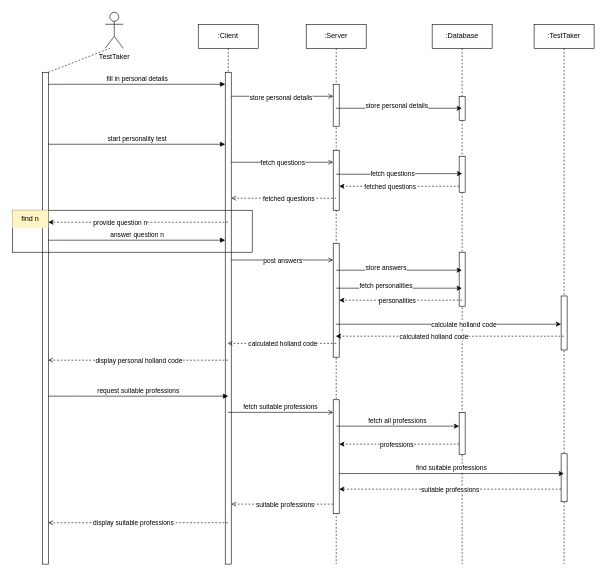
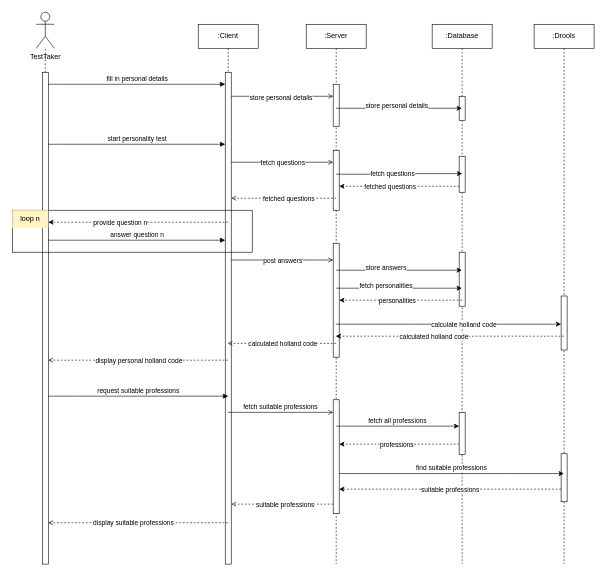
  <mxCell id="0" />
  <mxCell id="1" parent="0" />
  <mxCell id="2" value=":Client" style="shape=umlLifeline;perimeter=lifelinePerimeter;whiteSpace=wrap;html=1;container=0;dropTarget=0;collapsible=0;recursiveResize=0;outlineConnect=0;portConstraint=eastwest;newEdgeStyle={&quot;edgeStyle&quot;:&quot;elbowEdgeStyle&quot;,&quot;elbow&quot;:&quot;vertical&quot;,&quot;curved&quot;:0,&quot;rounded&quot;:0};" parent="1" vertex="1"><mxGeometry x="330" y="40" width="100" height="900" as="geometry" /></mxCell>
  <mxCell id="3" value="" style="html=1;points=[];perimeter=orthogonalPerimeter;outlineConnect=0;targetShapes=umlLifeline;portConstraint=eastwest;newEdgeStyle={&quot;edgeStyle&quot;:&quot;elbowEdgeStyle&quot;,&quot;elbow&quot;:&quot;vertical&quot;,&quot;curved&quot;:0,&quot;rounded&quot;:0};" parent="2" vertex="1"><mxGeometry x="45" y="80" width="10" height="820" as="geometry" /></mxCell>
  <mxCell id="4" value="fill in personal details" style="html=1;verticalAlign=bottom;endArrow=block;edgeStyle=elbowEdgeStyle;elbow=vertical;curved=0;rounded=0;" parent="1" source="6" target="3" edge="1"><mxGeometry relative="1" as="geometry"><mxPoint x="105" y="120" as="sourcePoint" /><Array as="points"><mxPoint x="100" y="140" /><mxPoint x="170" y="120" /></Array></mxGeometry></mxCell>
- <mxCell id="5" value="TestTaker" style="shape=umlActor;verticalLabelPosition=bottom;verticalAlign=top;html=1;outlineConnect=0;" vertex="1" parent="1"><mxGeometry x="175" y="20" width="30" height="60" as="geometry" /></mxCell>
+ <mxCell id="5" value="TestTaker" style="shape=umlActor;verticalLabelPosition=bottom;verticalAlign=top;html=1;outlineConnect=0;" vertex="1" parent="1"><mxGeometry x="60" y="20" width="30" height="60" as="geometry" /></mxCell>
  <mxCell id="6" value="" style="html=1;points=[];perimeter=orthogonalPerimeter;outlineConnect=0;targetShapes=umlLifeline;portConstraint=eastwest;newEdgeStyle={&quot;edgeStyle&quot;:&quot;elbowEdgeStyle&quot;,&quot;elbow&quot;:&quot;vertical&quot;,&quot;curved&quot;:0,&quot;rounded&quot;:0};" vertex="1" parent="1"><mxGeometry x="70" y="120" width="10" height="820" as="geometry" /></mxCell>
  <mxCell id="7" value="" style="endArrow=none;dashed=1;html=1;rounded=0;" edge="1" parent="1" source="6" target="5"><mxGeometry width="50" height="50" relative="1" as="geometry"><mxPoint x="390" y="270" as="sourcePoint" /><mxPoint x="440" y="220" as="targetPoint" /></mxGeometry></mxCell>
  <mxCell id="8" value=":Server" style="shape=umlLifeline;perimeter=lifelinePerimeter;whiteSpace=wrap;html=1;container=0;dropTarget=0;collapsible=0;recursiveResize=0;outlineConnect=0;portConstraint=eastwest;newEdgeStyle={&quot;edgeStyle&quot;:&quot;elbowEdgeStyle&quot;,&quot;elbow&quot;:&quot;vertical&quot;,&quot;curved&quot;:0,&quot;rounded&quot;:0};" vertex="1" parent="1"><mxGeometry x="510" y="40" width="100" height="900" as="geometry" /></mxCell>
  <mxCell id="9" value="" style="html=1;points=[];perimeter=orthogonalPerimeter;outlineConnect=0;targetShapes=umlLifeline;portConstraint=eastwest;newEdgeStyle={&quot;edgeStyle&quot;:&quot;elbowEdgeStyle&quot;,&quot;elbow&quot;:&quot;vertical&quot;,&quot;curved&quot;:0,&quot;rounded&quot;:0};" vertex="1" parent="8"><mxGeometry x="45" y="100" width="10" height="70" as="geometry" /></mxCell>
  <mxCell id="10" value="" style="html=1;points=[];perimeter=orthogonalPerimeter;outlineConnect=0;targetShapes=umlLifeline;portConstraint=eastwest;newEdgeStyle={&quot;edgeStyle&quot;:&quot;elbowEdgeStyle&quot;,&quot;elbow&quot;:&quot;vertical&quot;,&quot;curved&quot;:0,&quot;rounded&quot;:0};" vertex="1" parent="8"><mxGeometry x="45" y="210" width="10" height="100" as="geometry" /></mxCell>
  <mxCell id="11" value="" style="html=1;points=[];perimeter=orthogonalPerimeter;outlineConnect=0;targetShapes=umlLifeline;portConstraint=eastwest;newEdgeStyle={&quot;edgeStyle&quot;:&quot;elbowEdgeStyle&quot;,&quot;elbow&quot;:&quot;vertical&quot;,&quot;curved&quot;:0,&quot;rounded&quot;:0};" vertex="1" parent="8"><mxGeometry x="45" y="365" width="10" height="190" as="geometry" /></mxCell>
  <mxCell id="12" value="" style="html=1;points=[];perimeter=orthogonalPerimeter;outlineConnect=0;targetShapes=umlLifeline;portConstraint=eastwest;newEdgeStyle={&quot;edgeStyle&quot;:&quot;elbowEdgeStyle&quot;,&quot;elbow&quot;:&quot;vertical&quot;,&quot;curved&quot;:0,&quot;rounded&quot;:0};" vertex="1" parent="8"><mxGeometry x="45" y="626" width="10" height="190" as="geometry" /></mxCell>
- <mxCell id="13" value=":TestTaker" style="shape=umlLifeline;perimeter=lifelinePerimeter;whiteSpace=wrap;html=1;container=0;dropTarget=0;collapsible=0;recursiveResize=0;outlineConnect=0;portConstraint=eastwest;newEdgeStyle={&quot;edgeStyle&quot;:&quot;elbowEdgeStyle&quot;,&quot;elbow&quot;:&quot;vertical&quot;,&quot;curved&quot;:0,&quot;rounded&quot;:0};" vertex="1" parent="1"><mxGeometry x="890" y="40" width="100" height="900" as="geometry" /></mxCell>
+ <mxCell id="13" value=":Drools" style="shape=umlLifeline;perimeter=lifelinePerimeter;whiteSpace=wrap;html=1;container=0;dropTarget=0;collapsible=0;recursiveResize=0;outlineConnect=0;portConstraint=eastwest;newEdgeStyle={&quot;edgeStyle&quot;:&quot;elbowEdgeStyle&quot;,&quot;elbow&quot;:&quot;vertical&quot;,&quot;curved&quot;:0,&quot;rounded&quot;:0};" vertex="1" parent="1"><mxGeometry x="890" y="40" width="100" height="900" as="geometry" /></mxCell>
  <mxCell id="14" value="" style="html=1;points=[];perimeter=orthogonalPerimeter;outlineConnect=0;targetShapes=umlLifeline;portConstraint=eastwest;newEdgeStyle={&quot;edgeStyle&quot;:&quot;elbowEdgeStyle&quot;,&quot;elbow&quot;:&quot;vertical&quot;,&quot;curved&quot;:0,&quot;rounded&quot;:0};" vertex="1" parent="13"><mxGeometry x="45" y="453" width="10" height="90" as="geometry" /></mxCell>
  <mxCell id="15" value="" style="html=1;points=[];perimeter=orthogonalPerimeter;outlineConnect=0;targetShapes=umlLifeline;portConstraint=eastwest;newEdgeStyle={&quot;edgeStyle&quot;:&quot;elbowEdgeStyle&quot;,&quot;elbow&quot;:&quot;vertical&quot;,&quot;curved&quot;:0,&quot;rounded&quot;:0};" vertex="1" parent="13"><mxGeometry x="45" y="716" width="10" height="80" as="geometry" /></mxCell>
  <mxCell id="16" value=":Database" style="shape=umlLifeline;perimeter=lifelinePerimeter;whiteSpace=wrap;html=1;container=0;dropTarget=0;collapsible=0;recursiveResize=0;outlineConnect=0;portConstraint=eastwest;newEdgeStyle={&quot;edgeStyle&quot;:&quot;elbowEdgeStyle&quot;,&quot;elbow&quot;:&quot;vertical&quot;,&quot;curved&quot;:0,&quot;rounded&quot;:0};" vertex="1" parent="1"><mxGeometry x="720" y="40" width="100" height="900" as="geometry" /></mxCell>
  <mxCell id="17" value="" style="html=1;points=[];perimeter=orthogonalPerimeter;outlineConnect=0;targetShapes=umlLifeline;portConstraint=eastwest;newEdgeStyle={&quot;edgeStyle&quot;:&quot;elbowEdgeStyle&quot;,&quot;elbow&quot;:&quot;vertical&quot;,&quot;curved&quot;:0,&quot;rounded&quot;:0};" vertex="1" parent="16"><mxGeometry x="45" y="120" width="10" height="40" as="geometry" /></mxCell>
  <mxCell id="18" value="" style="html=1;points=[];perimeter=orthogonalPerimeter;outlineConnect=0;targetShapes=umlLifeline;portConstraint=eastwest;newEdgeStyle={&quot;edgeStyle&quot;:&quot;elbowEdgeStyle&quot;,&quot;elbow&quot;:&quot;vertical&quot;,&quot;curved&quot;:0,&quot;rounded&quot;:0};" vertex="1" parent="16"><mxGeometry x="45" y="220" width="10" height="60" as="geometry" /></mxCell>
  <mxCell id="19" value="" style="html=1;points=[];perimeter=orthogonalPerimeter;outlineConnect=0;targetShapes=umlLifeline;portConstraint=eastwest;newEdgeStyle={&quot;edgeStyle&quot;:&quot;elbowEdgeStyle&quot;,&quot;elbow&quot;:&quot;vertical&quot;,&quot;curved&quot;:0,&quot;rounded&quot;:0};" vertex="1" parent="16"><mxGeometry x="45" y="380" width="10" height="90" as="geometry" /></mxCell>
  <mxCell id="20" value="" style="html=1;points=[];perimeter=orthogonalPerimeter;outlineConnect=0;targetShapes=umlLifeline;portConstraint=eastwest;newEdgeStyle={&quot;edgeStyle&quot;:&quot;elbowEdgeStyle&quot;,&quot;elbow&quot;:&quot;vertical&quot;,&quot;curved&quot;:0,&quot;rounded&quot;:0};" vertex="1" parent="16"><mxGeometry x="45" y="647" width="10" height="70" as="geometry" /></mxCell>
  <mxCell id="21" value="" style="html=1;verticalAlign=bottom;endArrow=open;edgeStyle=elbowEdgeStyle;elbow=vertical;curved=0;rounded=0;endFill=0;" edge="1" parent="1" source="3" target="9"><mxGeometry x="0.006" relative="1" as="geometry"><mxPoint x="390" y="160" as="sourcePoint" /><Array as="points"><mxPoint x="430" y="160" /><mxPoint x="430" y="150" /></Array><mxPoint x="605" y="160" as="targetPoint" /><mxPoint as="offset" /></mxGeometry></mxCell>
  <mxCell id="22" value="store personal details" style="edgeLabel;html=1;align=center;verticalAlign=middle;resizable=0;points=[];" vertex="1" connectable="0" parent="21"><mxGeometry x="-0.024" y="-1" relative="1" as="geometry"><mxPoint x="-1" as="offset" /></mxGeometry></mxCell>
  <mxCell id="23" value="" style="html=1;verticalAlign=bottom;endArrow=classic;edgeStyle=elbowEdgeStyle;elbow=vertical;curved=0;rounded=0;endFill=1;" edge="1" parent="1" source="8" target="16"><mxGeometry relative="1" as="geometry"><mxPoint x="620" y="170" as="sourcePoint" /><Array as="points"><mxPoint x="690" y="180" /><mxPoint x="680" y="180" /><mxPoint x="610" y="180" /><mxPoint x="610" y="170" /></Array><mxPoint x="735" y="180" as="targetPoint" /><mxPoint as="offset" /></mxGeometry></mxCell>
  <mxCell id="24" value="store personal details" style="edgeLabel;html=1;align=center;verticalAlign=middle;resizable=0;points=[];" vertex="1" connectable="0" parent="23"><mxGeometry x="0.057" y="4" relative="1" as="geometry"><mxPoint x="-10" y="-1" as="offset" /></mxGeometry></mxCell>
  <mxCell id="25" value="start personality test" style="html=1;verticalAlign=bottom;endArrow=block;edgeStyle=elbowEdgeStyle;elbow=vertical;curved=0;rounded=0;" edge="1" parent="1"><mxGeometry relative="1" as="geometry"><mxPoint x="80" y="240" as="sourcePoint" /><Array as="points"><mxPoint x="100" y="240" /><mxPoint x="170" y="220" /></Array><mxPoint x="375" y="240" as="targetPoint" /></mxGeometry></mxCell>
  <mxCell id="26" value="" style="html=1;verticalAlign=bottom;endArrow=open;edgeStyle=elbowEdgeStyle;elbow=vertical;curved=0;rounded=0;endFill=0;" edge="1" parent="1" source="3" target="10"><mxGeometry x="0.006" relative="1" as="geometry"><mxPoint x="420" y="270" as="sourcePoint" /><Array as="points"><mxPoint x="425" y="270" /><mxPoint x="425" y="260" /></Array><mxPoint x="550" y="270" as="targetPoint" /><mxPoint as="offset" /></mxGeometry></mxCell>
  <mxCell id="27" value="fetch questions" style="edgeLabel;html=1;align=center;verticalAlign=middle;resizable=0;points=[];" vertex="1" connectable="0" parent="26"><mxGeometry x="-0.206" y="-4" relative="1" as="geometry"><mxPoint x="18" y="-4" as="offset" /></mxGeometry></mxCell>
  <mxCell id="28" value="" style="html=1;verticalAlign=bottom;endArrow=classic;edgeStyle=elbowEdgeStyle;elbow=horizontal;curved=0;rounded=0;endFill=1;" edge="1" parent="1"><mxGeometry relative="1" as="geometry"><mxPoint x="560" y="290" as="sourcePoint" /><Array as="points"><mxPoint x="690" y="289" /><mxPoint x="680" y="289" /><mxPoint x="610" y="289" /><mxPoint x="610" y="279" /></Array><mxPoint x="770" y="289" as="targetPoint" /><mxPoint as="offset" /></mxGeometry></mxCell>
  <mxCell id="29" value="fetch questions" style="edgeLabel;html=1;align=center;verticalAlign=middle;resizable=0;points=[];" vertex="1" connectable="0" parent="28"><mxGeometry x="-0.121" y="1" relative="1" as="geometry"><mxPoint as="offset" /></mxGeometry></mxCell>
  <mxCell id="30" value="" style="html=1;verticalAlign=bottom;endArrow=classic;edgeStyle=elbowEdgeStyle;elbow=vertical;curved=0;rounded=0;endFill=1;dashed=1;" edge="1" parent="1" source="18" target="10"><mxGeometry relative="1" as="geometry"><mxPoint x="590" y="381" as="sourcePoint" /><Array as="points"><mxPoint x="670" y="310" /><mxPoint x="720" y="320" /><mxPoint x="710" y="380" /><mxPoint x="640" y="380" /><mxPoint x="640" y="370" /></Array><mxPoint x="910" y="380" as="targetPoint" /><mxPoint as="offset" /></mxGeometry></mxCell>
  <mxCell id="31" value="fetched questions" style="edgeLabel;html=1;align=center;verticalAlign=middle;resizable=0;points=[];" vertex="1" connectable="0" parent="30"><mxGeometry x="0.619" y="2" relative="1" as="geometry"><mxPoint x="46" y="-2" as="offset" /></mxGeometry></mxCell>
  <mxCell id="32" value="" style="html=1;verticalAlign=bottom;endArrow=open;edgeStyle=elbowEdgeStyle;elbow=vertical;curved=0;rounded=0;endFill=0;dashed=1;" edge="1" parent="1" target="3"><mxGeometry relative="1" as="geometry"><mxPoint x="560" y="330" as="sourcePoint" /><Array as="points"><mxPoint x="495" y="330" /><mxPoint x="545" y="340" /><mxPoint x="535" y="400" /><mxPoint x="465" y="400" /><mxPoint x="465" y="390" /></Array><mxPoint x="390" y="330" as="targetPoint" /><mxPoint as="offset" /></mxGeometry></mxCell>
  <mxCell id="33" value="fetched questions" style="edgeLabel;html=1;align=center;verticalAlign=middle;resizable=0;points=[];" vertex="1" connectable="0" parent="32"><mxGeometry x="0.619" y="2" relative="1" as="geometry"><mxPoint x="62" y="-2" as="offset" /></mxGeometry></mxCell>
  <mxCell id="34" value="answer question n" style="html=1;verticalAlign=bottom;endArrow=block;edgeStyle=elbowEdgeStyle;elbow=vertical;curved=0;rounded=0;" edge="1" parent="1"><mxGeometry relative="1" as="geometry"><mxPoint x="80" y="400" as="sourcePoint" /><Array as="points"><mxPoint x="100" y="400" /><mxPoint x="170" y="380" /></Array><mxPoint x="375" y="400" as="targetPoint" /></mxGeometry></mxCell>
  <mxCell id="35" value="" style="html=1;verticalAlign=bottom;endArrow=open;edgeStyle=elbowEdgeStyle;elbow=vertical;curved=0;rounded=0;endFill=0;" edge="1" parent="1"><mxGeometry x="0.006" relative="1" as="geometry"><mxPoint x="385" y="433" as="sourcePoint" /><Array as="points"><mxPoint x="520" y="433" /><mxPoint x="425" y="413" /><mxPoint x="425" y="403" /></Array><mxPoint x="555" y="433" as="targetPoint" /><mxPoint as="offset" /></mxGeometry></mxCell>
  <mxCell id="36" value="post answers" style="edgeLabel;html=1;align=center;verticalAlign=middle;resizable=0;points=[];" vertex="1" connectable="0" parent="35"><mxGeometry x="-0.139" y="-2" relative="1" as="geometry"><mxPoint x="12" y="-2" as="offset" /></mxGeometry></mxCell>
  <mxCell id="37" value="" style="html=1;verticalAlign=bottom;endArrow=classic;edgeStyle=elbowEdgeStyle;elbow=vertical;curved=0;rounded=0;endFill=1;" edge="1" parent="1" target="16"><mxGeometry x="0.006" relative="1" as="geometry"><mxPoint x="560" y="450" as="sourcePoint" /><Array as="points"><mxPoint x="630" y="450" /><mxPoint x="605" y="420" /><mxPoint x="605" y="410" /></Array><mxPoint x="735" y="420" as="targetPoint" /><mxPoint as="offset" /></mxGeometry></mxCell>
  <mxCell id="38" value="store answers" style="edgeLabel;html=1;align=center;verticalAlign=middle;resizable=0;points=[];" vertex="1" connectable="0" parent="37"><mxGeometry x="0.233" y="4" relative="1" as="geometry"><mxPoint x="-47" y="-1" as="offset" /></mxGeometry></mxCell>
  <mxCell id="39" value="" style="html=1;verticalAlign=bottom;endArrow=classic;edgeStyle=elbowEdgeStyle;elbow=vertical;curved=0;rounded=0;endFill=1;dashed=1;" edge="1" parent="1" source="2" target="6"><mxGeometry relative="1" as="geometry"><mxPoint x="285" y="370" as="sourcePoint" /><Array as="points"><mxPoint x="220" y="370" /><mxPoint x="270" y="380" /><mxPoint x="260" y="440" /><mxPoint x="190" y="440" /><mxPoint x="190" y="430" /></Array><mxPoint x="110" y="370" as="targetPoint" /><mxPoint as="offset" /></mxGeometry></mxCell>
  <mxCell id="40" value="provide question n" style="edgeLabel;html=1;align=center;verticalAlign=middle;resizable=0;points=[];" vertex="1" connectable="0" parent="39"><mxGeometry x="0.619" y="2" relative="1" as="geometry"><mxPoint x="62" y="-2" as="offset" /></mxGeometry></mxCell>
  <mxCell id="41" value="" style="rounded=0;whiteSpace=wrap;html=1;fillColor=none;" vertex="1" parent="1"><mxGeometry x="20" y="350" width="400" height="70" as="geometry" /></mxCell>
- <mxCell id="42" value="find n" style="text;html=1;strokeColor=none;fillColor=#FFF4C3;align=center;verticalAlign=middle;whiteSpace=wrap;rounded=0;" vertex="1" parent="1"><mxGeometry x="20" y="350" width="60" height="30" as="geometry" /></mxCell>
+ <mxCell id="42" value="loop n" style="text;html=1;strokeColor=none;fillColor=#FFF4C3;align=center;verticalAlign=middle;whiteSpace=wrap;rounded=0;" vertex="1" parent="1"><mxGeometry x="20" y="350" width="60" height="30" as="geometry" /></mxCell>
  <mxCell id="43" value="" style="html=1;verticalAlign=bottom;endArrow=classic;edgeStyle=elbowEdgeStyle;elbow=vertical;curved=0;rounded=0;endFill=1;" edge="1" parent="1"><mxGeometry x="0.006" relative="1" as="geometry"><mxPoint x="559.324" y="540" as="sourcePoint" /><Array as="points"><mxPoint x="680" y="540" /><mxPoint x="850" y="510" /><mxPoint x="825" y="480" /><mxPoint x="825" y="470" /></Array><mxPoint x="935" y="540" as="targetPoint" /><mxPoint as="offset" /></mxGeometry></mxCell>
  <mxCell id="44" value="calculate holland code" style="edgeLabel;html=1;align=center;verticalAlign=middle;resizable=0;points=[];" vertex="1" connectable="0" parent="43"><mxGeometry x="0.233" y="4" relative="1" as="geometry"><mxPoint x="-19" y="4" as="offset" /></mxGeometry></mxCell>
  <mxCell id="45" value="" style="html=1;verticalAlign=bottom;endArrow=classic;edgeStyle=elbowEdgeStyle;elbow=vertical;curved=0;rounded=0;endFill=1;dashed=1;" edge="1" parent="1"><mxGeometry relative="1" as="geometry"><mxPoint x="939.5" y="560" as="sourcePoint" /><Array as="points"><mxPoint x="680" y="560" /><mxPoint x="730" y="570" /><mxPoint x="720" y="630" /><mxPoint x="650" y="630" /><mxPoint x="650" y="620" /></Array><mxPoint x="559.324" y="560" as="targetPoint" /><mxPoint as="offset" /></mxGeometry></mxCell>
  <mxCell id="46" value="calculated holland code" style="edgeLabel;html=1;align=center;verticalAlign=middle;resizable=0;points=[];" vertex="1" connectable="0" parent="45"><mxGeometry x="0.619" y="2" relative="1" as="geometry"><mxPoint x="91" y="-2" as="offset" /></mxGeometry></mxCell>
  <mxCell id="47" value="" style="html=1;verticalAlign=bottom;endArrow=open;edgeStyle=elbowEdgeStyle;elbow=vertical;curved=0;rounded=0;endFill=0;dashed=1;" edge="1" parent="1"><mxGeometry relative="1" as="geometry"><mxPoint x="560" y="572" as="sourcePoint" /><Array as="points"><mxPoint x="530" y="572" /><mxPoint x="580" y="582" /><mxPoint x="570" y="642" /><mxPoint x="500" y="642" /><mxPoint x="500" y="632" /></Array><mxPoint x="379.071" y="572" as="targetPoint" /><mxPoint as="offset" /></mxGeometry></mxCell>
  <mxCell id="48" value="calculated holland code" style="edgeLabel;html=1;align=center;verticalAlign=middle;resizable=0;points=[];" vertex="1" connectable="0" parent="47"><mxGeometry x="0.619" y="2" relative="1" as="geometry"><mxPoint x="56" y="-2" as="offset" /></mxGeometry></mxCell>
  <mxCell id="49" value="" style="html=1;verticalAlign=bottom;endArrow=open;edgeStyle=elbowEdgeStyle;elbow=vertical;curved=0;rounded=0;endFill=0;dashed=1;" edge="1" parent="1" source="2" target="6"><mxGeometry relative="1" as="geometry"><mxPoint x="300" y="600" as="sourcePoint" /><Array as="points"><mxPoint x="270" y="600" /><mxPoint x="320" y="610" /><mxPoint x="310" y="670" /><mxPoint x="240" y="670" /><mxPoint x="240" y="660" /></Array><mxPoint x="120" y="600" as="targetPoint" /><mxPoint as="offset" /></mxGeometry></mxCell>
  <mxCell id="50" value="display personal holland code" style="edgeLabel;html=1;align=center;verticalAlign=middle;resizable=0;points=[];" vertex="1" connectable="0" parent="49"><mxGeometry x="0.619" y="2" relative="1" as="geometry"><mxPoint x="93" y="-2" as="offset" /></mxGeometry></mxCell>
  <mxCell id="51" value="request suitable professions" style="html=1;verticalAlign=bottom;endArrow=block;edgeStyle=elbowEdgeStyle;elbow=vertical;curved=0;rounded=0;" edge="1" parent="1" source="6"><mxGeometry relative="1" as="geometry"><mxPoint x="100" y="660" as="sourcePoint" /><Array as="points"><mxPoint x="120" y="660" /><mxPoint x="190" y="640" /></Array><mxPoint x="380" y="660" as="targetPoint" /><mxPoint as="offset" /></mxGeometry></mxCell>
  <mxCell id="52" value="fetch suitable professions" style="html=1;verticalAlign=bottom;endArrow=open;edgeStyle=elbowEdgeStyle;elbow=vertical;curved=0;rounded=0;endFill=0;" edge="1" parent="1"><mxGeometry relative="1" as="geometry"><mxPoint x="379.324" y="687" as="sourcePoint" /><Array as="points"><mxPoint x="450" y="687" /><mxPoint x="520" y="667" /></Array><mxPoint x="555" y="687" as="targetPoint" /></mxGeometry></mxCell>
  <mxCell id="53" value="find suitable professions" style="html=1;verticalAlign=bottom;endArrow=classic;edgeStyle=elbowEdgeStyle;elbow=vertical;curved=0;rounded=0;endFill=1;" edge="1" parent="1"><mxGeometry x="-0.001" relative="1" as="geometry"><mxPoint x="565" y="789" as="sourcePoint" /><Array as="points"><mxPoint x="850" y="789" /><mxPoint x="630" y="759" /><mxPoint x="700" y="739" /></Array><mxPoint x="939.5" y="789" as="targetPoint" /><mxPoint as="offset" /></mxGeometry></mxCell>
  <mxCell id="54" value="" style="html=1;verticalAlign=bottom;endArrow=classic;edgeStyle=elbowEdgeStyle;elbow=vertical;curved=0;rounded=0;endFill=1;dashed=1;" edge="1" parent="1"><mxGeometry relative="1" as="geometry"><mxPoint x="935" y="815" as="sourcePoint" /><Array as="points"><mxPoint x="850" y="815" /><mxPoint x="690" y="785" /><mxPoint x="740" y="795" /><mxPoint x="730" y="855" /><mxPoint x="660" y="855" /><mxPoint x="660" y="845" /></Array><mxPoint x="565" y="815" as="targetPoint" /><mxPoint as="offset" /></mxGeometry></mxCell>
  <mxCell id="55" value="suitable professions" style="edgeLabel;html=1;align=center;verticalAlign=middle;resizable=0;points=[];" vertex="1" connectable="0" parent="54"><mxGeometry x="0.619" y="2" relative="1" as="geometry"><mxPoint x="114" y="-2" as="offset" /></mxGeometry></mxCell>
  <mxCell id="56" value="" style="html=1;verticalAlign=bottom;endArrow=open;edgeStyle=elbowEdgeStyle;elbow=vertical;curved=0;rounded=0;endFill=0;dashed=1;" edge="1" parent="1" source="12"><mxGeometry relative="1" as="geometry"><mxPoint x="559.5" y="810" as="sourcePoint" /><Array as="points"><mxPoint x="540" y="840" /><mxPoint x="570" y="810" /><mxPoint x="620" y="820" /><mxPoint x="610" y="880" /><mxPoint x="540" y="880" /><mxPoint x="540" y="870" /></Array><mxPoint x="385" y="840" as="targetPoint" /><mxPoint as="offset" /></mxGeometry></mxCell>
  <mxCell id="57" value="suitable professions" style="edgeLabel;html=1;align=center;verticalAlign=middle;resizable=0;points=[];" vertex="1" connectable="0" parent="56"><mxGeometry x="0.619" y="2" relative="1" as="geometry"><mxPoint x="57" y="-2" as="offset" /></mxGeometry></mxCell>
  <mxCell id="58" value="" style="html=1;verticalAlign=bottom;endArrow=open;edgeStyle=elbowEdgeStyle;elbow=vertical;curved=0;rounded=0;endFill=0;dashed=1;" edge="1" parent="1"><mxGeometry relative="1" as="geometry"><mxPoint x="379.5" y="871" as="sourcePoint" /><Array as="points"><mxPoint x="320" y="871" /><mxPoint x="270" y="841" /><mxPoint x="320" y="851" /><mxPoint x="310" y="911" /><mxPoint x="240" y="911" /><mxPoint x="240" y="901" /></Array><mxPoint x="80" y="871" as="targetPoint" /><mxPoint as="offset" /></mxGeometry></mxCell>
  <mxCell id="59" value="display suitable professions" style="edgeLabel;html=1;align=center;verticalAlign=middle;resizable=0;points=[];" vertex="1" connectable="0" parent="58"><mxGeometry x="0.619" y="2" relative="1" as="geometry"><mxPoint x="84" y="-2" as="offset" /></mxGeometry></mxCell>
  <mxCell id="60" value="fetch all professions" style="html=1;verticalAlign=bottom;endArrow=classic;edgeStyle=elbowEdgeStyle;elbow=vertical;curved=0;rounded=0;endFill=1;" edge="1" parent="1" target="20"><mxGeometry relative="1" as="geometry"><mxPoint x="560.004" y="710" as="sourcePoint" /><Array as="points"><mxPoint x="630.68" y="710" /><mxPoint x="700.68" y="690" /></Array><mxPoint x="735.68" y="710" as="targetPoint" /></mxGeometry></mxCell>
  <mxCell id="61" value="" style="html=1;verticalAlign=bottom;endArrow=classic;edgeStyle=elbowEdgeStyle;elbow=vertical;curved=0;rounded=0;endFill=1;dashed=1;" edge="1" parent="1" source="20" target="12"><mxGeometry relative="1" as="geometry"><mxPoint x="750" y="710" as="sourcePoint" /><Array as="points"><mxPoint x="760" y="740" /><mxPoint x="810" y="750" /><mxPoint x="800" y="810" /><mxPoint x="730" y="810" /><mxPoint x="730" y="800" /></Array><mxPoint x="580" y="740" as="targetPoint" /><mxPoint as="offset" /></mxGeometry></mxCell>
  <mxCell id="62" value="professions" style="edgeLabel;html=1;align=center;verticalAlign=middle;resizable=0;points=[];" vertex="1" connectable="0" parent="61"><mxGeometry x="0.619" y="2" relative="1" as="geometry"><mxPoint x="57" y="-2" as="offset" /></mxGeometry></mxCell>
  <mxCell id="63" value="" style="html=1;verticalAlign=bottom;endArrow=classic;edgeStyle=elbowEdgeStyle;elbow=vertical;curved=0;rounded=0;endFill=1;" edge="1" parent="1" target="16"><mxGeometry x="0.006" relative="1" as="geometry"><mxPoint x="560" y="480" as="sourcePoint" /><Array as="points"><mxPoint x="640" y="480" /><mxPoint x="615" y="450" /><mxPoint x="615" y="440" /></Array><mxPoint x="780" y="480" as="targetPoint" /><mxPoint as="offset" /></mxGeometry></mxCell>
  <mxCell id="64" value="fetch personalities" style="edgeLabel;html=1;align=center;verticalAlign=middle;resizable=0;points=[];" vertex="1" connectable="0" parent="63"><mxGeometry x="0.233" y="4" relative="1" as="geometry"><mxPoint x="-47" y="-1" as="offset" /></mxGeometry></mxCell>
  <mxCell id="65" value="" style="html=1;verticalAlign=bottom;endArrow=classic;edgeStyle=elbowEdgeStyle;elbow=vertical;curved=0;rounded=0;endFill=1;dashed=1;" edge="1" parent="1" target="11"><mxGeometry relative="1" as="geometry"><mxPoint x="770" y="500" as="sourcePoint" /><Array as="points"><mxPoint x="765" y="500" /><mxPoint x="815" y="510" /><mxPoint x="805" y="570" /><mxPoint x="735" y="570" /><mxPoint x="735" y="560" /></Array><mxPoint x="570" y="500" as="targetPoint" /><mxPoint as="offset" /></mxGeometry></mxCell>
  <mxCell id="66" value="personalities" style="edgeLabel;html=1;align=center;verticalAlign=middle;resizable=0;points=[];" vertex="1" connectable="0" parent="65"><mxGeometry x="0.619" y="2" relative="1" as="geometry"><mxPoint x="57" y="-2" as="offset" /></mxGeometry></mxCell>
